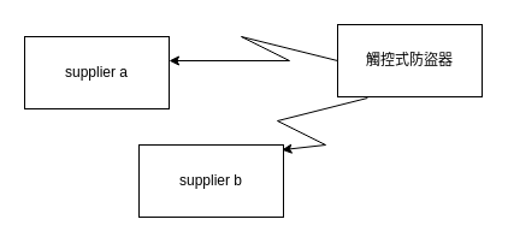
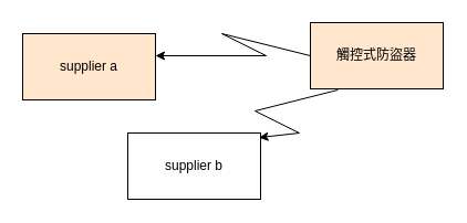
  <mxCell id="0" />
  <mxCell id="1" parent="0" />
- <mxCell id="2" value="觸控式防盜器" style="rounded=0;whiteSpace=wrap;html=1;" vertex="1" parent="1"><mxGeometry x="280" y="20" width="120" height="60" as="geometry" /></mxCell>
+ <mxCell id="2" value="觸控式防盜器" style="rounded=0;whiteSpace=wrap;html=1;fillColor=#ffe6cc;" vertex="1" parent="1"><mxGeometry x="280" y="20" width="120" height="60" as="geometry" /></mxCell>
  <mxCell id="3" value="" style="endArrow=classic;html=1;rounded=0;" edge="1" parent="1"><mxGeometry width="50" height="50" relative="1" as="geometry"><mxPoint x="280" y="50" as="sourcePoint" /><mxPoint x="140" y="50" as="targetPoint" /><Array as="points"><mxPoint x="200" y="30" /><mxPoint x="240" y="50" /></Array></mxGeometry></mxCell>
- <mxCell id="4" value="supplier a" style="rounded=0;whiteSpace=wrap;html=1;" vertex="1" parent="1"><mxGeometry x="20" y="30" width="120" height="60" as="geometry" /></mxCell>
+ <mxCell id="4" value="supplier a" style="rounded=0;whiteSpace=wrap;html=1;fillColor=#ffe6cc;" vertex="1" parent="1"><mxGeometry x="20" y="30" width="120" height="60" as="geometry" /></mxCell>
  <mxCell id="5" value="" style="endArrow=classic;html=1;rounded=0;exitX=0.207;exitY=1.017;exitDx=0;exitDy=0;exitPerimeter=0;entryX=0.988;entryY=0.069;entryDx=0;entryDy=0;entryPerimeter=0;" edge="1" parent="1" source="2" target="6"><mxGeometry width="50" height="50" relative="1" as="geometry"><mxPoint x="310" y="120" as="sourcePoint" /><mxPoint x="170" y="120" as="targetPoint" /><Array as="points"><mxPoint x="230" y="100" /><mxPoint x="270" y="120" /></Array></mxGeometry></mxCell>
  <mxCell id="6" value="supplier b" style="rounded=0;whiteSpace=wrap;html=1;" vertex="1" parent="1"><mxGeometry x="115" y="120" width="120" height="60" as="geometry" /></mxCell>
